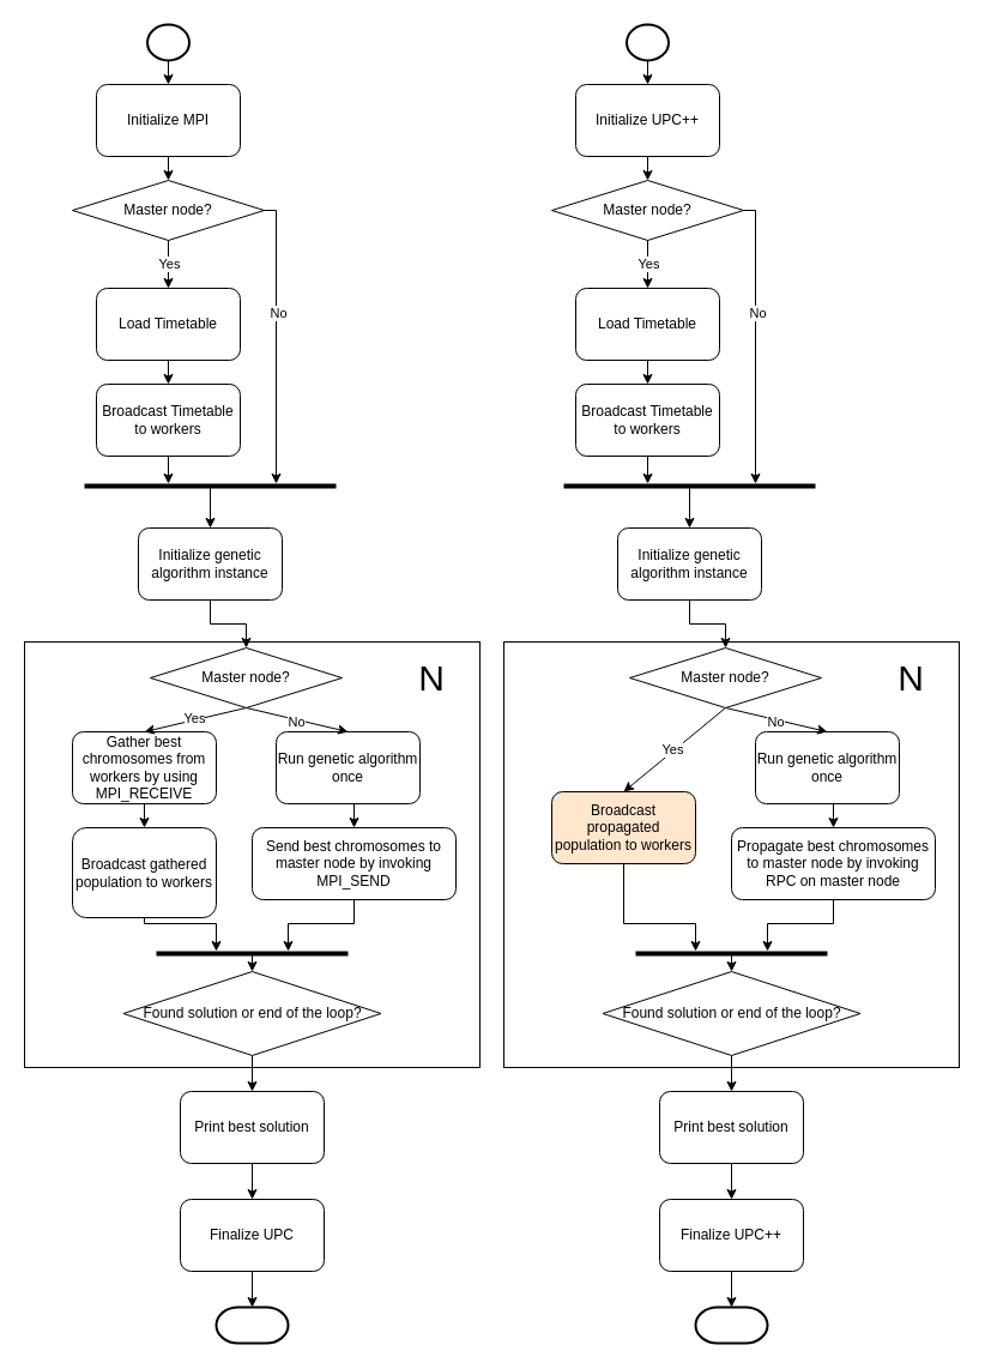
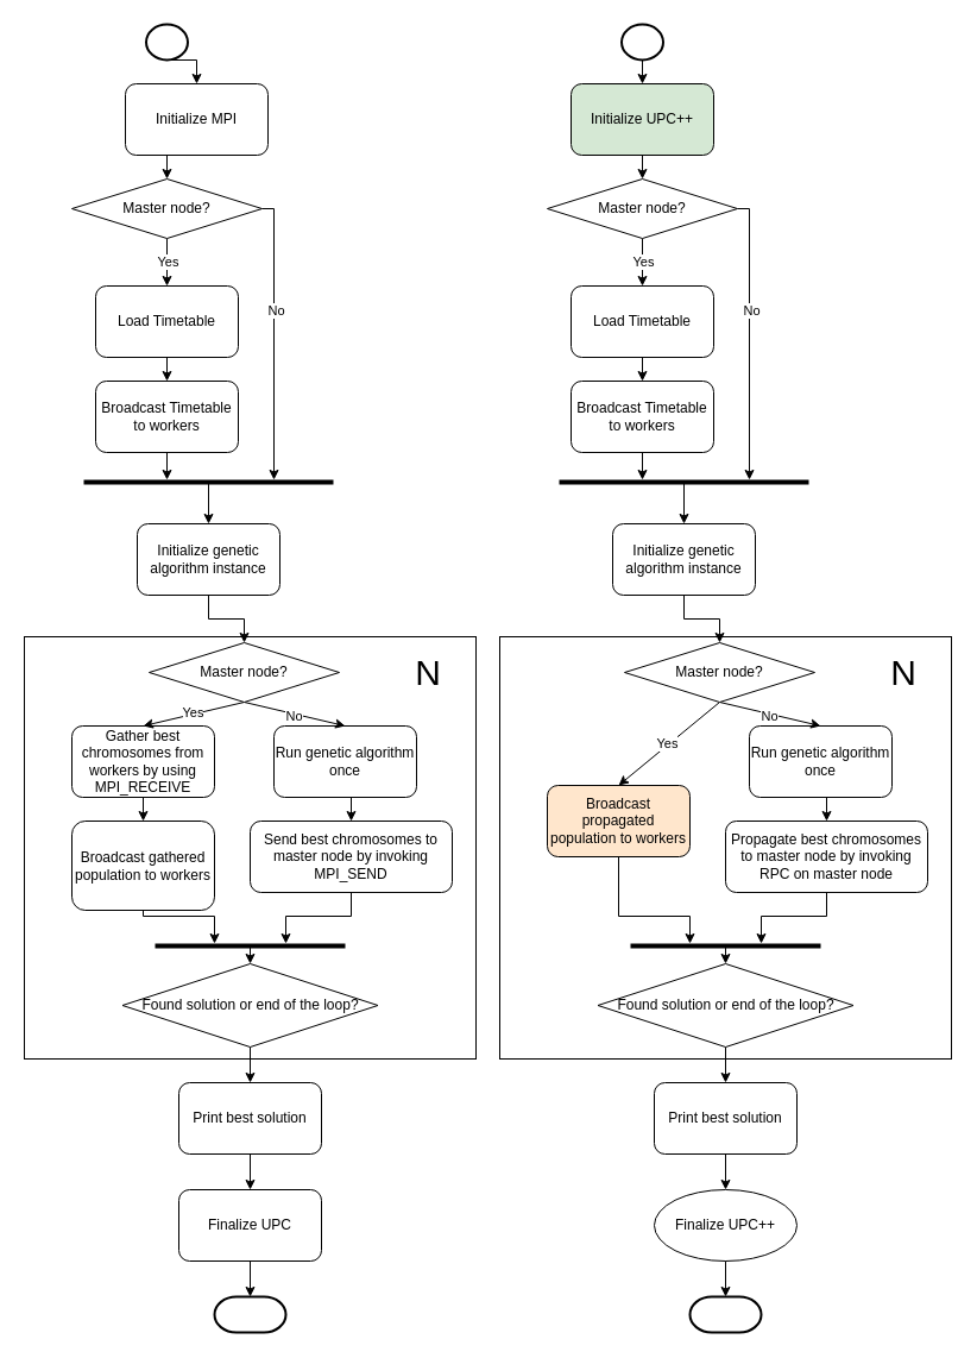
  <mxCell id="0" />
  <mxCell id="1" parent="0" />
  <mxCell id="2" value="" style="group" parent="1" vertex="1" connectable="0"><mxGeometry y="20" width="380" height="1100" as="geometry" x="20" /></mxCell>
  <mxCell id="3" value="" style="rounded=0;whiteSpace=wrap;html=1;" parent="2" vertex="1"><mxGeometry y="515" width="380" height="355" as="geometry" /></mxCell>
  <mxCell id="4" style="edgeStyle=orthogonalEdgeStyle;rounded=0;orthogonalLoop=1;jettySize=auto;html=1;exitX=0.5;exitY=1;exitDx=0;exitDy=0;entryX=0.5;entryY=0;entryDx=0;entryDy=0;" parent="2" source="5" target="14" edge="1"><mxGeometry relative="1" as="geometry" /></mxCell>
- <mxCell id="5" value="Initialize MPI" style="rounded=1;whiteSpace=wrap;html=1;" parent="2" vertex="1"><mxGeometry x="60" y="50" width="120" height="60" as="geometry" /></mxCell>
+ <mxCell id="5" value="Initialize MPI" style="rounded=1;whiteSpace=wrap;html=1;" parent="2" vertex="1"><mxGeometry x="85" y="50" width="120" height="60" as="geometry" /></mxCell>
  <mxCell id="6" style="edgeStyle=orthogonalEdgeStyle;rounded=0;orthogonalLoop=1;jettySize=auto;html=1;exitX=0.5;exitY=1;exitDx=0;exitDy=0;entryX=0.5;entryY=0;entryDx=0;entryDy=0;" parent="2" source="7" target="9" edge="1"><mxGeometry relative="1" as="geometry" /></mxCell>
  <mxCell id="7" value="Load Timetable" style="rounded=1;whiteSpace=wrap;html=1;" parent="2" vertex="1"><mxGeometry x="60" y="220" width="120" height="60" as="geometry" /></mxCell>
  <mxCell id="8" style="edgeStyle=orthogonalEdgeStyle;rounded=0;orthogonalLoop=1;jettySize=auto;html=1;exitX=0.5;exitY=1;exitDx=0;exitDy=0;" parent="2" source="9" target="17" edge="1"><mxGeometry relative="1" as="geometry"><Array as="points"><mxPoint x="120" y="380" /><mxPoint x="120" y="380" /></Array></mxGeometry></mxCell>
  <mxCell id="9" value="Broadcast Timetable to workers" style="rounded=1;whiteSpace=wrap;html=1;" parent="2" vertex="1"><mxGeometry x="60" y="300" width="120" height="60" as="geometry" /></mxCell>
  <mxCell id="10" style="edgeStyle=orthogonalEdgeStyle;rounded=0;orthogonalLoop=1;jettySize=auto;html=1;exitX=0.5;exitY=1;exitDx=0;exitDy=0;entryX=0.5;entryY=0;entryDx=0;entryDy=0;" parent="2" source="14" target="7" edge="1"><mxGeometry relative="1" as="geometry" /></mxCell>
  <mxCell id="11" value="Yes" style="edgeLabel;html=1;align=center;verticalAlign=middle;resizable=0;points=[];" parent="10" vertex="1" connectable="0"><mxGeometry x="-0.05" relative="1" as="geometry"><mxPoint as="offset" /></mxGeometry></mxCell>
  <mxCell id="12" style="edgeStyle=orthogonalEdgeStyle;rounded=0;orthogonalLoop=1;jettySize=auto;html=1;exitX=1;exitY=0.5;exitDx=0;exitDy=0;" parent="2" source="14" target="17" edge="1"><mxGeometry relative="1" as="geometry"><Array as="points"><mxPoint x="210" y="155" /></Array></mxGeometry></mxCell>
  <mxCell id="13" value="No" style="edgeLabel;html=1;align=center;verticalAlign=middle;resizable=0;points=[];" parent="12" vertex="1" connectable="0"><mxGeometry x="-0.203" y="1" relative="1" as="geometry"><mxPoint as="offset" /></mxGeometry></mxCell>
  <mxCell id="14" value="Master node?" style="rhombus;whiteSpace=wrap;html=1;" parent="2" vertex="1"><mxGeometry x="40" y="130" width="160" height="50" as="geometry" /></mxCell>
  <mxCell id="15" style="edgeStyle=orthogonalEdgeStyle;rounded=0;orthogonalLoop=1;jettySize=auto;html=1;exitX=0.5;exitY=1;exitDx=0;exitDy=0;exitPerimeter=0;entryX=0.5;entryY=0;entryDx=0;entryDy=0;" parent="2" source="16" target="5" edge="1"><mxGeometry relative="1" as="geometry" /></mxCell>
  <mxCell id="16" value="" style="strokeWidth=2;html=1;shape=mxgraph.flowchart.start_2;whiteSpace=wrap;" parent="2" vertex="1"><mxGeometry x="102.5" width="35" height="30" as="geometry" /></mxCell>
  <mxCell id="17" value="" style="line;strokeWidth=4;html=1;perimeter=backbonePerimeter;points=[];outlineConnect=0;" parent="2" vertex="1"><mxGeometry x="50" y="380" width="210" height="10" as="geometry" /></mxCell>
  <mxCell id="18" style="edgeStyle=orthogonalEdgeStyle;rounded=0;orthogonalLoop=1;jettySize=auto;html=1;exitX=0.5;exitY=1;exitDx=0;exitDy=0;entryX=0.5;entryY=0;entryDx=0;entryDy=0;" parent="2" source="19" target="29" edge="1"><mxGeometry relative="1" as="geometry" /></mxCell>
  <mxCell id="19" value="Initialize genetic algorithm instance" style="rounded=1;whiteSpace=wrap;html=1;" parent="2" vertex="1"><mxGeometry x="95" y="420" width="120" height="60" as="geometry" /></mxCell>
  <mxCell id="20" value="" style="endArrow=classic;html=1;rounded=0;entryX=0.5;entryY=0;entryDx=0;entryDy=0;" parent="2" source="17" target="19" edge="1"><mxGeometry width="50" height="50" relative="1" as="geometry"><mxPoint x="270" y="450" as="sourcePoint" /><mxPoint x="260" y="410" as="targetPoint" /></mxGeometry></mxCell>
  <mxCell id="21" style="edgeStyle=orthogonalEdgeStyle;rounded=0;orthogonalLoop=1;jettySize=auto;html=1;exitX=0.5;exitY=1;exitDx=0;exitDy=0;entryX=0.5;entryY=0;entryDx=0;entryDy=0;" parent="2" source="22" target="34" edge="1"><mxGeometry relative="1" as="geometry" /></mxCell>
  <mxCell id="22" value="Gather best chromosomes from workers by using MPI_RECEIVE" style="rounded=1;whiteSpace=wrap;html=1;" parent="2" vertex="1"><mxGeometry x="40" y="590" width="120" height="60" as="geometry" /></mxCell>
  <mxCell id="23" style="edgeStyle=orthogonalEdgeStyle;rounded=0;orthogonalLoop=1;jettySize=auto;html=1;exitX=0.5;exitY=1;exitDx=0;exitDy=0;entryX=0.5;entryY=0;entryDx=0;entryDy=0;" parent="2" source="24" target="31" edge="1"><mxGeometry relative="1" as="geometry" /></mxCell>
  <mxCell id="24" value="Run genetic algorithm once" style="rounded=1;whiteSpace=wrap;html=1;" parent="2" vertex="1"><mxGeometry x="210" y="590" width="120" height="60" as="geometry" /></mxCell>
  <mxCell id="25" style="rounded=0;orthogonalLoop=1;jettySize=auto;html=1;exitX=0.5;exitY=1;exitDx=0;exitDy=0;entryX=0.5;entryY=0;entryDx=0;entryDy=0;" parent="2" source="29" target="22" edge="1"><mxGeometry relative="1" as="geometry" /></mxCell>
  <mxCell id="26" value="Yes" style="edgeLabel;html=1;align=center;verticalAlign=middle;resizable=0;points=[];" parent="25" vertex="1" connectable="0"><mxGeometry x="0.012" y="-2" relative="1" as="geometry"><mxPoint as="offset" /></mxGeometry></mxCell>
  <mxCell id="27" style="rounded=0;orthogonalLoop=1;jettySize=auto;html=1;exitX=0.5;exitY=1;exitDx=0;exitDy=0;entryX=0.5;entryY=0;entryDx=0;entryDy=0;" parent="2" source="29" target="24" edge="1"><mxGeometry relative="1" as="geometry" /></mxCell>
  <mxCell id="28" value="No" style="edgeLabel;html=1;align=center;verticalAlign=middle;resizable=0;points=[];" parent="27" vertex="1" connectable="0"><mxGeometry x="-0.012" y="-2" relative="1" as="geometry"><mxPoint as="offset" /></mxGeometry></mxCell>
  <mxCell id="29" value="Master node?" style="rhombus;whiteSpace=wrap;html=1;" parent="2" vertex="1"><mxGeometry x="105" y="520" width="160" height="50" as="geometry" /></mxCell>
  <mxCell id="30" style="edgeStyle=orthogonalEdgeStyle;rounded=0;orthogonalLoop=1;jettySize=auto;html=1;exitX=0.5;exitY=1;exitDx=0;exitDy=0;" parent="2" source="31" target="35" edge="1"><mxGeometry relative="1" as="geometry"><Array as="points"><mxPoint x="275" y="750" /><mxPoint x="220" y="750" /></Array></mxGeometry></mxCell>
  <mxCell id="31" value="Send best chromosomes to master node by invoking MPI_SEND" style="rounded=1;whiteSpace=wrap;html=1;" parent="2" vertex="1"><mxGeometry x="190" y="670" width="170" height="60" as="geometry" /></mxCell>
  <mxCell id="32" value="&lt;font style=&quot;font-size: 30px;&quot;&gt;N&lt;/font&gt;" style="text;html=1;align=center;verticalAlign=middle;whiteSpace=wrap;rounded=0;" parent="2" vertex="1"><mxGeometry x="310" y="530" width="60" height="30" as="geometry" /></mxCell>
  <mxCell id="33" style="edgeStyle=orthogonalEdgeStyle;rounded=0;orthogonalLoop=1;jettySize=auto;html=1;exitX=0.5;exitY=1;exitDx=0;exitDy=0;" parent="2" source="34" target="35" edge="1"><mxGeometry relative="1" as="geometry"><Array as="points"><mxPoint x="100" y="750" /><mxPoint x="160" y="750" /></Array></mxGeometry></mxCell>
  <mxCell id="34" value="Broadcast gathered population to workers" style="rounded=1;whiteSpace=wrap;html=1;" parent="2" vertex="1"><mxGeometry x="40" y="670" width="120" height="75" as="geometry" /></mxCell>
  <mxCell id="35" value="" style="line;strokeWidth=4;html=1;perimeter=backbonePerimeter;points=[];outlineConnect=0;" parent="2" vertex="1"><mxGeometry x="110" y="770" width="160" height="10" as="geometry" /></mxCell>
  <mxCell id="36" style="edgeStyle=orthogonalEdgeStyle;rounded=0;orthogonalLoop=1;jettySize=auto;html=1;exitX=0.5;exitY=1;exitDx=0;exitDy=0;entryX=0.5;entryY=0;entryDx=0;entryDy=0;" parent="2" source="37" target="40" edge="1"><mxGeometry relative="1" as="geometry" /></mxCell>
  <mxCell id="37" value="Found solution or end of the loop?" style="rhombus;whiteSpace=wrap;html=1;" parent="2" vertex="1"><mxGeometry x="82.5" y="790" width="215" height="70" as="geometry" /></mxCell>
  <mxCell id="38" value="" style="endArrow=classic;html=1;rounded=0;entryX=0.5;entryY=0;entryDx=0;entryDy=0;" parent="2" source="35" target="37" edge="1"><mxGeometry width="50" height="50" relative="1" as="geometry"><mxPoint x="220" y="810" as="sourcePoint" /><mxPoint x="270" y="760" as="targetPoint" /></mxGeometry></mxCell>
  <mxCell id="39" style="edgeStyle=orthogonalEdgeStyle;rounded=0;orthogonalLoop=1;jettySize=auto;html=1;exitX=0.5;exitY=1;exitDx=0;exitDy=0;entryX=0.5;entryY=0;entryDx=0;entryDy=0;" parent="2" source="40" target="42" edge="1"><mxGeometry relative="1" as="geometry" /></mxCell>
  <mxCell id="40" value="Print best solution" style="rounded=1;whiteSpace=wrap;html=1;" parent="2" vertex="1"><mxGeometry x="130" y="890" width="120" height="60" as="geometry" /></mxCell>
  <mxCell id="41" value="" style="strokeWidth=2;html=1;shape=mxgraph.flowchart.terminator;whiteSpace=wrap;" parent="2" vertex="1"><mxGeometry x="160" y="1070" width="60" height="30" as="geometry" /></mxCell>
  <mxCell id="42" value="Finalize UPC" style="rounded=1;whiteSpace=wrap;html=1;" parent="2" vertex="1"><mxGeometry x="130" y="980" width="120" height="60" as="geometry" /></mxCell>
  <mxCell id="43" style="edgeStyle=orthogonalEdgeStyle;rounded=0;orthogonalLoop=1;jettySize=auto;html=1;exitX=0.5;exitY=1;exitDx=0;exitDy=0;entryX=0.5;entryY=0;entryDx=0;entryDy=0;entryPerimeter=0;" parent="2" source="42" target="41" edge="1"><mxGeometry relative="1" as="geometry" /></mxCell>
  <mxCell id="44" value="" style="rounded=0;whiteSpace=wrap;html=1;" parent="1" vertex="1"><mxGeometry x="420" y="535" width="380" height="355" as="geometry" /></mxCell>
  <mxCell id="45" style="edgeStyle=orthogonalEdgeStyle;rounded=0;orthogonalLoop=1;jettySize=auto;html=1;exitX=0.5;exitY=1;exitDx=0;exitDy=0;entryX=0.5;entryY=0;entryDx=0;entryDy=0;" parent="1" source="46" target="55" edge="1"><mxGeometry relative="1" as="geometry" /></mxCell>
- <mxCell id="46" value="Initialize UPC++" style="rounded=1;whiteSpace=wrap;html=1;" parent="1" vertex="1"><mxGeometry x="480" y="70" width="120" height="60" as="geometry" /></mxCell>
+ <mxCell id="46" value="Initialize UPC++" style="rounded=1;whiteSpace=wrap;html=1;fillColor=#d5e8d4;" parent="1" vertex="1"><mxGeometry x="480" y="70" width="120" height="60" as="geometry" /></mxCell>
  <mxCell id="47" style="edgeStyle=orthogonalEdgeStyle;rounded=0;orthogonalLoop=1;jettySize=auto;html=1;exitX=0.5;exitY=1;exitDx=0;exitDy=0;entryX=0.5;entryY=0;entryDx=0;entryDy=0;" parent="1" source="48" target="50" edge="1"><mxGeometry relative="1" as="geometry" /></mxCell>
  <mxCell id="48" value="Load Timetable" style="rounded=1;whiteSpace=wrap;html=1;" parent="1" vertex="1"><mxGeometry x="480" y="240" width="120" height="60" as="geometry" /></mxCell>
  <mxCell id="49" style="edgeStyle=orthogonalEdgeStyle;rounded=0;orthogonalLoop=1;jettySize=auto;html=1;exitX=0.5;exitY=1;exitDx=0;exitDy=0;" parent="1" source="50" target="58" edge="1"><mxGeometry relative="1" as="geometry"><Array as="points"><mxPoint x="540" y="400" /><mxPoint x="540" y="400" /></Array></mxGeometry></mxCell>
  <mxCell id="50" value="Broadcast Timetable to workers" style="rounded=1;whiteSpace=wrap;html=1;" parent="1" vertex="1"><mxGeometry x="480" y="320" width="120" height="60" as="geometry" /></mxCell>
  <mxCell id="51" style="edgeStyle=orthogonalEdgeStyle;rounded=0;orthogonalLoop=1;jettySize=auto;html=1;exitX=0.5;exitY=1;exitDx=0;exitDy=0;entryX=0.5;entryY=0;entryDx=0;entryDy=0;" parent="1" source="55" target="48" edge="1"><mxGeometry relative="1" as="geometry" /></mxCell>
  <mxCell id="52" value="Yes" style="edgeLabel;html=1;align=center;verticalAlign=middle;resizable=0;points=[];" parent="51" vertex="1" connectable="0"><mxGeometry x="-0.05" relative="1" as="geometry"><mxPoint as="offset" /></mxGeometry></mxCell>
  <mxCell id="53" style="edgeStyle=orthogonalEdgeStyle;rounded=0;orthogonalLoop=1;jettySize=auto;html=1;exitX=1;exitY=0.5;exitDx=0;exitDy=0;" parent="1" source="55" target="58" edge="1"><mxGeometry relative="1" as="geometry"><Array as="points"><mxPoint x="630" y="175" /></Array></mxGeometry></mxCell>
  <mxCell id="54" value="No" style="edgeLabel;html=1;align=center;verticalAlign=middle;resizable=0;points=[];" parent="53" vertex="1" connectable="0"><mxGeometry x="-0.203" y="1" relative="1" as="geometry"><mxPoint as="offset" /></mxGeometry></mxCell>
  <mxCell id="55" value="Master node?" style="rhombus;whiteSpace=wrap;html=1;" parent="1" vertex="1"><mxGeometry x="460" y="150" width="160" height="50" as="geometry" /></mxCell>
  <mxCell id="56" style="edgeStyle=orthogonalEdgeStyle;rounded=0;orthogonalLoop=1;jettySize=auto;html=1;exitX=0.5;exitY=1;exitDx=0;exitDy=0;exitPerimeter=0;entryX=0.5;entryY=0;entryDx=0;entryDy=0;" parent="1" source="57" target="46" edge="1"><mxGeometry relative="1" as="geometry" /></mxCell>
  <mxCell id="57" value="" style="strokeWidth=2;html=1;shape=mxgraph.flowchart.start_2;whiteSpace=wrap;" parent="1" vertex="1"><mxGeometry x="522.5" y="20" width="35" height="30" as="geometry" /></mxCell>
  <mxCell id="58" value="" style="line;strokeWidth=4;html=1;perimeter=backbonePerimeter;points=[];outlineConnect=0;" parent="1" vertex="1"><mxGeometry x="470" y="400" width="210" height="10" as="geometry" /></mxCell>
  <mxCell id="59" style="edgeStyle=orthogonalEdgeStyle;rounded=0;orthogonalLoop=1;jettySize=auto;html=1;exitX=0.5;exitY=1;exitDx=0;exitDy=0;entryX=0.5;entryY=0;entryDx=0;entryDy=0;" parent="1" source="60" target="68" edge="1"><mxGeometry relative="1" as="geometry" /></mxCell>
  <mxCell id="60" value="Initialize genetic algorithm instance" style="rounded=1;whiteSpace=wrap;html=1;" parent="1" vertex="1"><mxGeometry x="515" y="440" width="120" height="60" as="geometry" /></mxCell>
  <mxCell id="61" value="" style="endArrow=classic;html=1;rounded=0;entryX=0.5;entryY=0;entryDx=0;entryDy=0;" parent="1" source="58" target="60" edge="1"><mxGeometry width="50" height="50" relative="1" as="geometry"><mxPoint x="690" y="470" as="sourcePoint" /><mxPoint x="680" y="430" as="targetPoint" /></mxGeometry></mxCell>
  <mxCell id="62" style="edgeStyle=orthogonalEdgeStyle;rounded=0;orthogonalLoop=1;jettySize=auto;html=1;exitX=0.5;exitY=1;exitDx=0;exitDy=0;entryX=0.5;entryY=0;entryDx=0;entryDy=0;" parent="1" source="63" target="70" edge="1"><mxGeometry relative="1" as="geometry" /></mxCell>
  <mxCell id="63" value="Run genetic algorithm once" style="rounded=1;whiteSpace=wrap;html=1;" parent="1" vertex="1"><mxGeometry x="630" y="610" width="120" height="60" as="geometry" /></mxCell>
  <mxCell id="64" style="rounded=0;orthogonalLoop=1;jettySize=auto;html=1;exitX=0.5;exitY=1;exitDx=0;exitDy=0;entryX=0.5;entryY=0;entryDx=0;entryDy=0;" parent="1" source="68" target="73" edge="1"><mxGeometry relative="1" as="geometry"><mxPoint x="520" y="610" as="targetPoint" /></mxGeometry></mxCell>
  <mxCell id="65" value="Yes" style="edgeLabel;html=1;align=center;verticalAlign=middle;resizable=0;points=[];" parent="64" vertex="1" connectable="0"><mxGeometry x="0.012" y="-2" relative="1" as="geometry"><mxPoint as="offset" /></mxGeometry></mxCell>
  <mxCell id="66" style="rounded=0;orthogonalLoop=1;jettySize=auto;html=1;exitX=0.5;exitY=1;exitDx=0;exitDy=0;entryX=0.5;entryY=0;entryDx=0;entryDy=0;" parent="1" source="68" target="63" edge="1"><mxGeometry relative="1" as="geometry" /></mxCell>
  <mxCell id="67" value="No" style="edgeLabel;html=1;align=center;verticalAlign=middle;resizable=0;points=[];" parent="66" vertex="1" connectable="0"><mxGeometry x="-0.012" y="-2" relative="1" as="geometry"><mxPoint as="offset" /></mxGeometry></mxCell>
  <mxCell id="68" value="Master node?" style="rhombus;whiteSpace=wrap;html=1;" parent="1" vertex="1"><mxGeometry x="525" y="540" width="160" height="50" as="geometry" /></mxCell>
  <mxCell id="69" style="edgeStyle=orthogonalEdgeStyle;rounded=0;orthogonalLoop=1;jettySize=auto;html=1;exitX=0.5;exitY=1;exitDx=0;exitDy=0;" parent="1" source="70" target="74" edge="1"><mxGeometry relative="1" as="geometry"><Array as="points"><mxPoint x="695" y="770" /><mxPoint x="640" y="770" /></Array></mxGeometry></mxCell>
  <mxCell id="70" value="Propagate best chromosomes to master node by invoking RPC on master node" style="rounded=1;whiteSpace=wrap;html=1;" parent="1" vertex="1"><mxGeometry x="610" y="690" width="170" height="60" as="geometry" /></mxCell>
  <mxCell id="71" value="&lt;font style=&quot;font-size: 30px;&quot;&gt;N&lt;/font&gt;" style="text;html=1;align=center;verticalAlign=middle;whiteSpace=wrap;rounded=0;" parent="1" vertex="1"><mxGeometry x="730" y="550" width="60" height="30" as="geometry" /></mxCell>
  <mxCell id="72" style="edgeStyle=orthogonalEdgeStyle;rounded=0;orthogonalLoop=1;jettySize=auto;html=1;exitX=0.5;exitY=1;exitDx=0;exitDy=0;" parent="1" source="73" target="74" edge="1"><mxGeometry relative="1" as="geometry"><Array as="points"><mxPoint x="520" y="770" /><mxPoint x="580" y="770" /></Array></mxGeometry></mxCell>
  <mxCell id="73" value="Broadcast propagated population to workers" style="rounded=1;whiteSpace=wrap;html=1;fillColor=#ffe6cc;" parent="1" vertex="1"><mxGeometry x="460" y="660" width="120" height="60" as="geometry" /></mxCell>
  <mxCell id="74" value="" style="line;strokeWidth=4;html=1;perimeter=backbonePerimeter;points=[];outlineConnect=0;" parent="1" vertex="1"><mxGeometry x="530" y="790" width="160" height="10" as="geometry" /></mxCell>
  <mxCell id="75" style="edgeStyle=orthogonalEdgeStyle;rounded=0;orthogonalLoop=1;jettySize=auto;html=1;exitX=0.5;exitY=1;exitDx=0;exitDy=0;entryX=0.5;entryY=0;entryDx=0;entryDy=0;" parent="1" source="76" target="79" edge="1"><mxGeometry relative="1" as="geometry" /></mxCell>
  <mxCell id="76" value="Found solution or end of the loop?" style="rhombus;whiteSpace=wrap;html=1;" parent="1" vertex="1"><mxGeometry x="502.5" y="810" width="215" height="70" as="geometry" /></mxCell>
  <mxCell id="77" value="" style="endArrow=classic;html=1;rounded=0;entryX=0.5;entryY=0;entryDx=0;entryDy=0;" parent="1" source="74" target="76" edge="1"><mxGeometry width="50" height="50" relative="1" as="geometry"><mxPoint x="640" y="830" as="sourcePoint" /><mxPoint x="690" y="780" as="targetPoint" /></mxGeometry></mxCell>
  <mxCell id="78" style="edgeStyle=orthogonalEdgeStyle;rounded=0;orthogonalLoop=1;jettySize=auto;html=1;exitX=0.5;exitY=1;exitDx=0;exitDy=0;entryX=0.5;entryY=0;entryDx=0;entryDy=0;" parent="1" source="79" target="81" edge="1"><mxGeometry relative="1" as="geometry" /></mxCell>
  <mxCell id="79" value="Print best solution" style="rounded=1;whiteSpace=wrap;html=1;" parent="1" vertex="1"><mxGeometry x="550" y="910" width="120" height="60" as="geometry" /></mxCell>
  <mxCell id="80" value="" style="strokeWidth=2;html=1;shape=mxgraph.flowchart.terminator;whiteSpace=wrap;" parent="1" vertex="1"><mxGeometry x="580" y="1090" width="60" height="30" as="geometry" /></mxCell>
- <mxCell id="81" value="Finalize UPC++" style="rounded=1;whiteSpace=wrap;html=1;" parent="1" vertex="1"><mxGeometry x="550" y="1000" width="120" height="60" as="geometry" /></mxCell>
+ <mxCell id="81" value="Finalize UPC++" style="ellipse;whiteSpace=wrap;html=1;" parent="1" vertex="1"><mxGeometry x="550" y="1000" width="120" height="60" as="geometry" /></mxCell>
  <mxCell id="82" style="edgeStyle=orthogonalEdgeStyle;rounded=0;orthogonalLoop=1;jettySize=auto;html=1;exitX=0.5;exitY=1;exitDx=0;exitDy=0;entryX=0.5;entryY=0;entryDx=0;entryDy=0;entryPerimeter=0;" parent="1" source="81" target="80" edge="1"><mxGeometry relative="1" as="geometry" /></mxCell>
